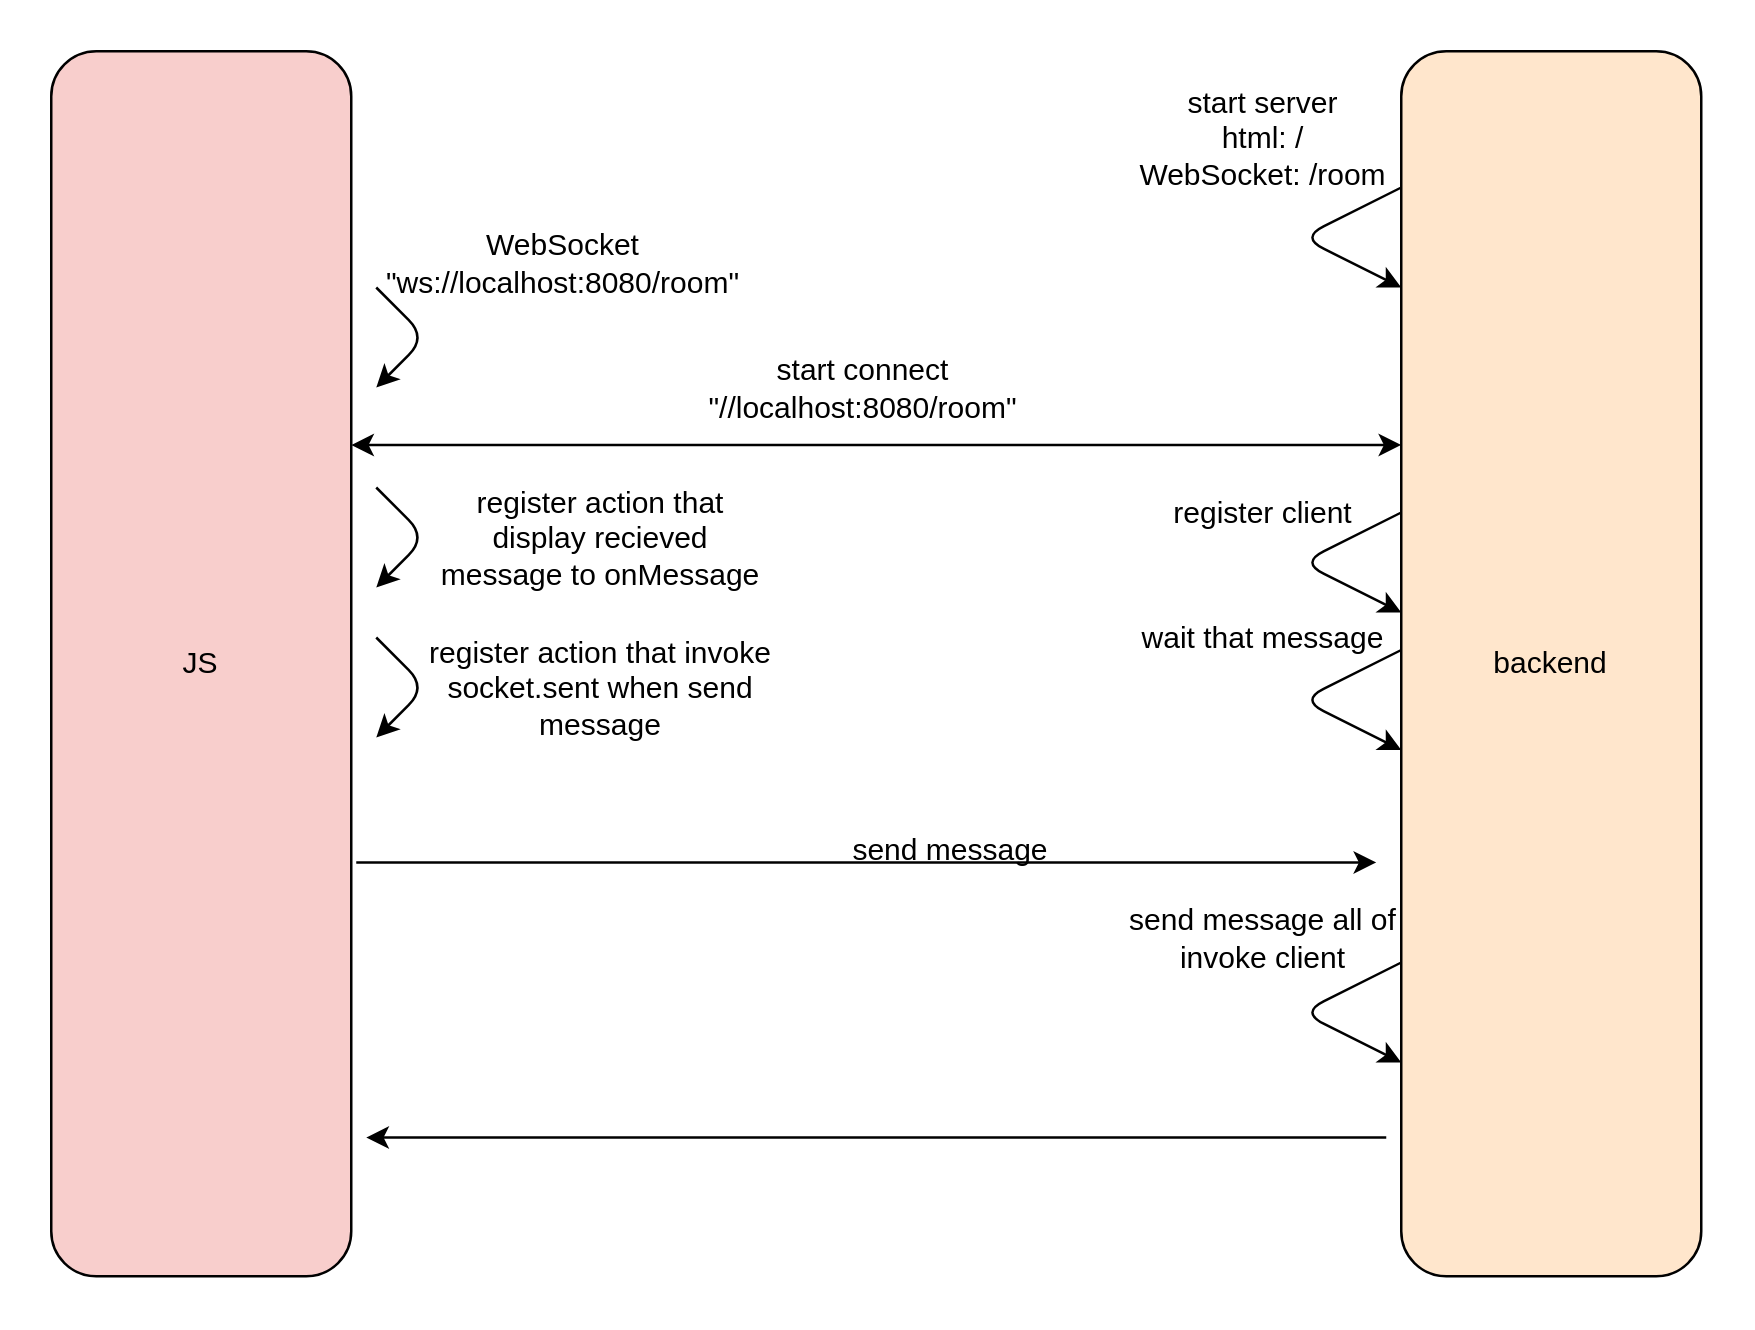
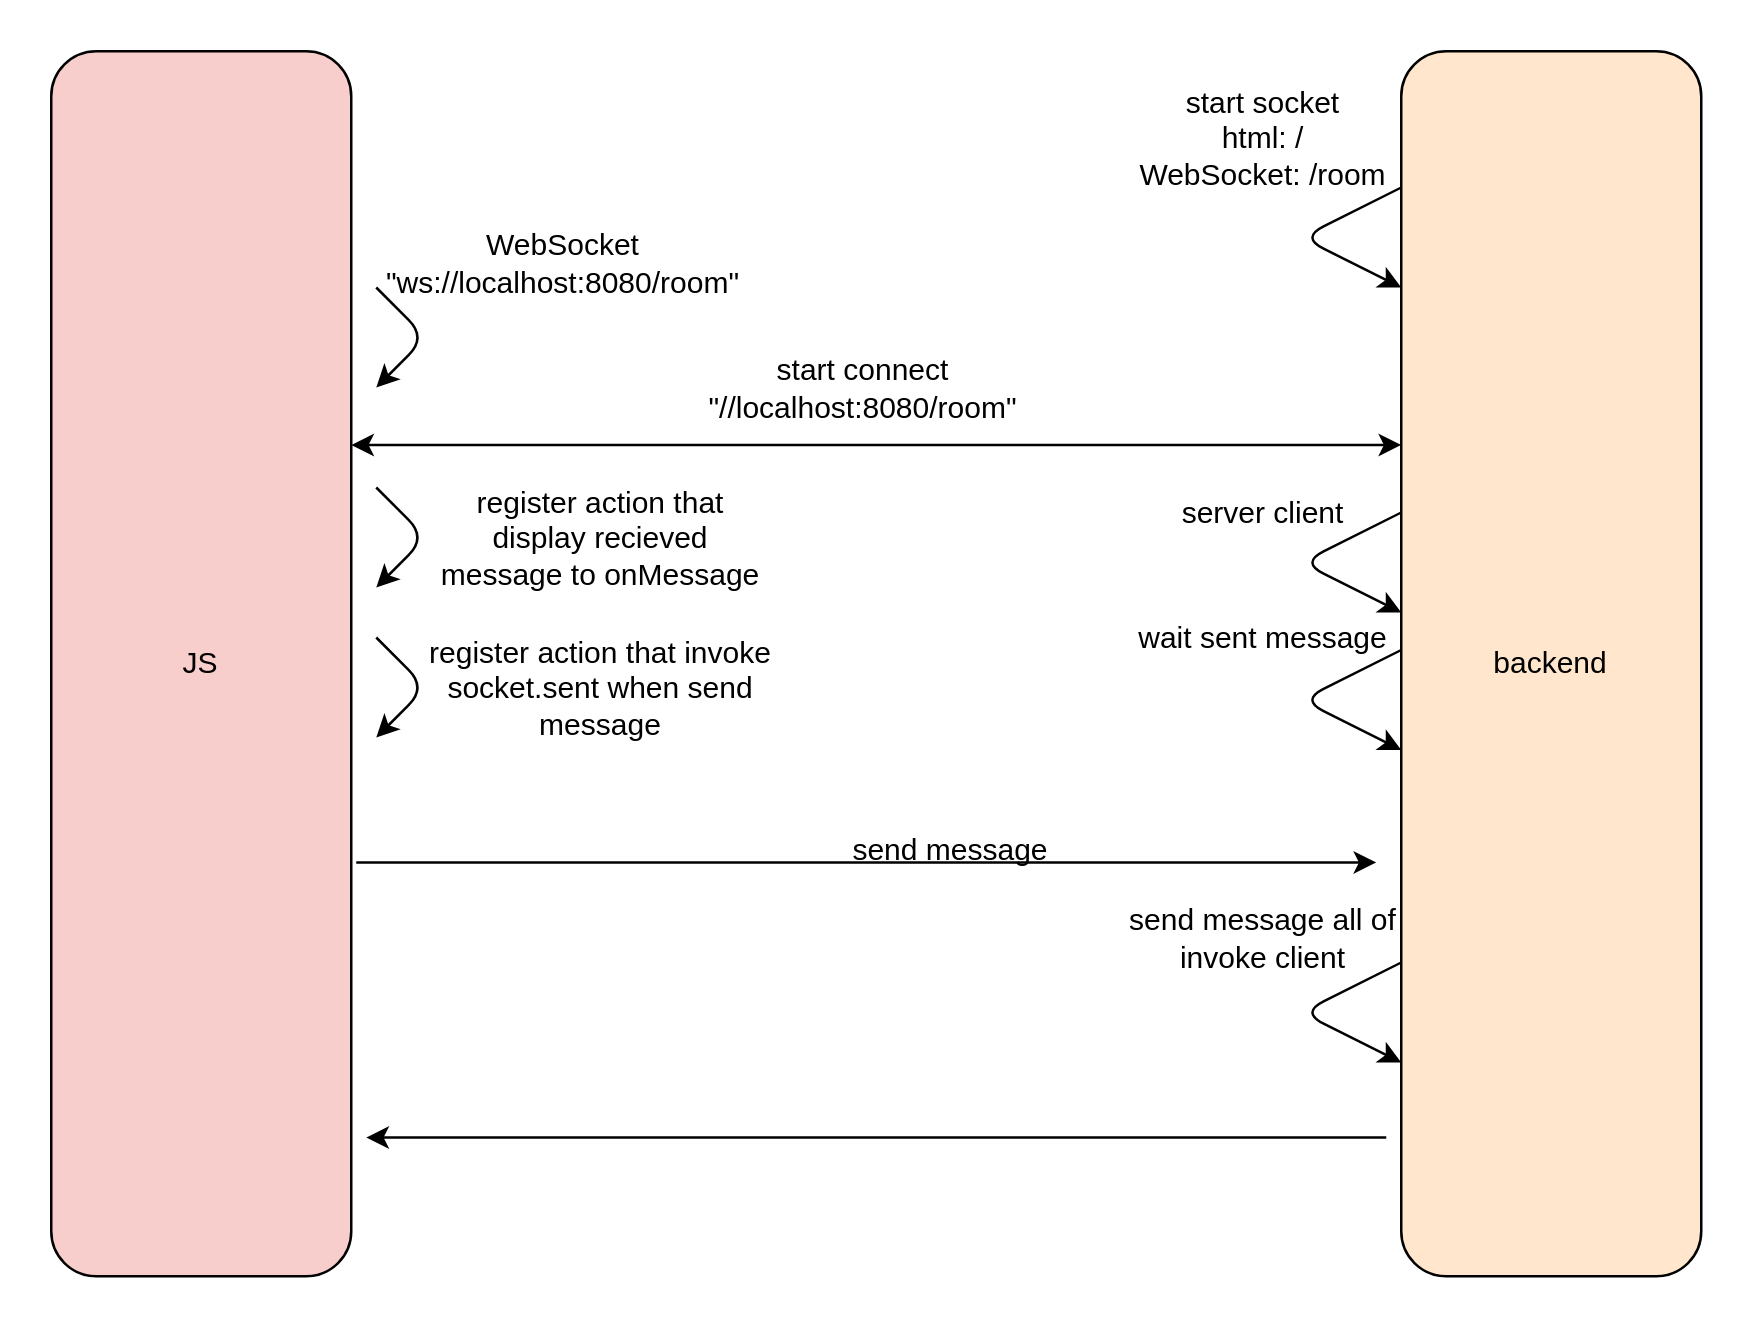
  <mxCell id="0" />
  <mxCell id="1" parent="0" />
  <mxCell id="2" value="JS&lt;br&gt;" style="rounded=1;whiteSpace=wrap;html=1;fillColor=#f8cecc;" vertex="1" parent="1"><mxGeometry x="20" y="20" width="120" height="490" as="geometry" /></mxCell>
  <mxCell id="3" value="backend" style="rounded=1;whiteSpace=wrap;html=1;fillColor=#ffe6cc;" vertex="1" parent="1"><mxGeometry x="560" y="20" width="120" height="490" as="geometry" /></mxCell>
  <mxCell id="4" value="" style="endArrow=classic;html=1;" edge="1" parent="1"><mxGeometry width="50" height="50" relative="1" as="geometry"><mxPoint x="560" y="74.5" as="sourcePoint" /><mxPoint x="560" y="114.5" as="targetPoint" /><Array as="points"><mxPoint x="520" y="94.5" /></Array></mxGeometry></mxCell>
- <mxCell id="5" value="start server&lt;br&gt;html: /&lt;br&gt;WebSocket: /room&lt;br&gt;" style="text;html=1;strokeColor=none;fillColor=none;align=center;verticalAlign=middle;whiteSpace=wrap;rounded=0;" vertex="1" parent="1"><mxGeometry x="450" y="44.5" width="110" height="20" as="geometry" /></mxCell>
+ <mxCell id="5" value="start socket&lt;br&gt;html: /&lt;br&gt;WebSocket: /room&lt;br&gt;" style="text;html=1;strokeColor=none;fillColor=none;align=center;verticalAlign=middle;whiteSpace=wrap;rounded=0;" vertex="1" parent="1"><mxGeometry x="450" y="44.5" width="110" height="20" as="geometry" /></mxCell>
  <mxCell id="6" value="" style="endArrow=classic;html=1;" edge="1" parent="1"><mxGeometry width="50" height="50" relative="1" as="geometry"><mxPoint x="150" y="114.5" as="sourcePoint" /><mxPoint x="150" y="154.5" as="targetPoint" /><Array as="points"><mxPoint x="170" y="134.5" /></Array></mxGeometry></mxCell>
  <mxCell id="7" value="register action that display recieved message to onMessage&lt;br&gt;" style="text;html=1;strokeColor=none;fillColor=none;align=center;verticalAlign=middle;whiteSpace=wrap;rounded=0;" vertex="1" parent="1"><mxGeometry x="170" y="204.5" width="140" height="20" as="geometry" /></mxCell>
  <mxCell id="8" value="start connect &quot;//localhost:8080/room&quot;" style="text;html=1;strokeColor=none;fillColor=none;align=center;verticalAlign=middle;whiteSpace=wrap;rounded=0;" vertex="1" parent="1"><mxGeometry x="290" y="144.5" width="110" height="20" as="geometry" /></mxCell>
  <mxCell id="9" value="" style="endArrow=classic;html=1;" edge="1" parent="1"><mxGeometry width="50" height="50" relative="1" as="geometry"><mxPoint x="560" y="204.5" as="sourcePoint" /><mxPoint x="560" y="244.5" as="targetPoint" /><Array as="points"><mxPoint x="520" y="224.5" /></Array></mxGeometry></mxCell>
- <mxCell id="10" value="register client" style="text;html=1;strokeColor=none;fillColor=none;align=center;verticalAlign=middle;whiteSpace=wrap;rounded=0;" vertex="1" parent="1"><mxGeometry x="450" y="194.5" width="110" height="20" as="geometry" /></mxCell>
+ <mxCell id="10" value="server client" style="text;html=1;strokeColor=none;fillColor=none;align=center;verticalAlign=middle;whiteSpace=wrap;rounded=0;" vertex="1" parent="1"><mxGeometry x="450" y="194.5" width="110" height="20" as="geometry" /></mxCell>
  <mxCell id="11" value="" style="endArrow=classic;html=1;" edge="1" parent="1"><mxGeometry width="50" height="50" relative="1" as="geometry"><mxPoint x="560" y="259.5" as="sourcePoint" /><mxPoint x="560" y="299.5" as="targetPoint" /><Array as="points"><mxPoint x="520" y="279.5" /></Array></mxGeometry></mxCell>
- <mxCell id="12" value="wait that message" style="text;html=1;strokeColor=none;fillColor=none;align=center;verticalAlign=middle;whiteSpace=wrap;rounded=0;" vertex="1" parent="1"><mxGeometry x="450" y="244.5" width="110" height="20" as="geometry" /></mxCell>
+ <mxCell id="12" value="wait sent message" style="text;html=1;strokeColor=none;fillColor=none;align=center;verticalAlign=middle;whiteSpace=wrap;rounded=0;" vertex="1" parent="1"><mxGeometry x="450" y="244.5" width="110" height="20" as="geometry" /></mxCell>
  <mxCell id="13" value="" style="endArrow=classic;startArrow=classic;html=1;exitX=1;exitY=0.25;exitDx=0;exitDy=0;entryX=0;entryY=0.25;entryDx=0;entryDy=0;" edge="1" parent="1"><mxGeometry width="50" height="50" relative="1" as="geometry"><mxPoint x="140" y="177.5" as="sourcePoint" /><mxPoint x="560" y="177.5" as="targetPoint" /></mxGeometry></mxCell>
  <mxCell id="14" value="" style="endArrow=classic;html=1;" edge="1" parent="1"><mxGeometry width="50" height="50" relative="1" as="geometry"><mxPoint x="150" y="194.5" as="sourcePoint" /><mxPoint x="150" y="234.5" as="targetPoint" /><Array as="points"><mxPoint x="170" y="214.5" /></Array></mxGeometry></mxCell>
  <mxCell id="15" value="WebSocket&lt;br&gt;&quot;ws://localhost:8080/room&quot;&lt;br&gt;" style="text;html=1;strokeColor=none;fillColor=none;align=center;verticalAlign=middle;whiteSpace=wrap;rounded=0;" vertex="1" parent="1"><mxGeometry x="170" y="94.5" width="110" height="20" as="geometry" /></mxCell>
  <mxCell id="16" value="register action that invoke socket.sent when send message" style="text;html=1;strokeColor=none;fillColor=none;align=center;verticalAlign=middle;whiteSpace=wrap;rounded=0;" vertex="1" parent="1"><mxGeometry x="170" y="264.5" width="140" height="20" as="geometry" /></mxCell>
  <mxCell id="17" value="" style="endArrow=classic;html=1;" edge="1" parent="1"><mxGeometry width="50" height="50" relative="1" as="geometry"><mxPoint x="150" y="254.5" as="sourcePoint" /><mxPoint x="150" y="294.5" as="targetPoint" /><Array as="points"><mxPoint x="170" y="274.5" /></Array></mxGeometry></mxCell>
  <mxCell id="18" value="" style="endArrow=classic;html=1;" edge="1" parent="1"><mxGeometry width="50" height="50" relative="1" as="geometry"><mxPoint x="142" y="344.5" as="sourcePoint" /><mxPoint x="550" y="344.5" as="targetPoint" /></mxGeometry></mxCell>
  <mxCell id="19" value="send message" style="text;html=1;strokeColor=none;fillColor=none;align=center;verticalAlign=middle;whiteSpace=wrap;rounded=0;" vertex="1" parent="1"><mxGeometry x="325" y="329.5" width="110" height="20" as="geometry" /></mxCell>
  <mxCell id="20" value="" style="endArrow=classic;html=1;" edge="1" parent="1"><mxGeometry width="50" height="50" relative="1" as="geometry"><mxPoint x="560" y="384.5" as="sourcePoint" /><mxPoint x="560" y="424.5" as="targetPoint" /><Array as="points"><mxPoint x="520" y="404.5" /></Array></mxGeometry></mxCell>
  <mxCell id="21" value="send message all of invoke client" style="text;html=1;strokeColor=none;fillColor=none;align=center;verticalAlign=middle;whiteSpace=wrap;rounded=0;" vertex="1" parent="1"><mxGeometry x="450" y="364.5" width="110" height="20" as="geometry" /></mxCell>
  <mxCell id="22" value="" style="endArrow=none;html=1;startArrow=classic;startFill=1;endFill=0;" edge="1" parent="1"><mxGeometry width="50" height="50" relative="1" as="geometry"><mxPoint x="146" y="454.5" as="sourcePoint" /><mxPoint x="554" y="454.5" as="targetPoint" /></mxGeometry></mxCell>
